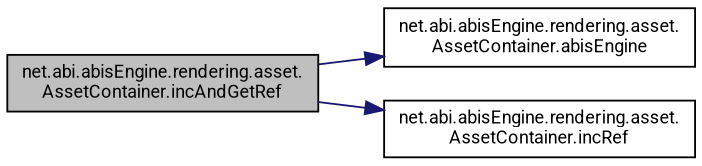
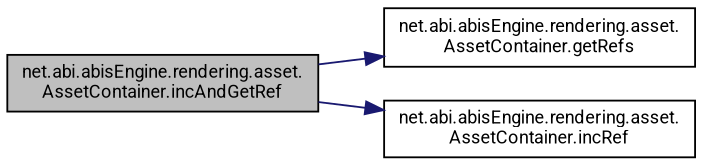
  digraph {
    rankdir=LR
    fontname=Roboto
    node [color=black fillcolor=white fontname=Roboto fontsize=10 shape=record style=filled]
    edge [color=midnightblue fontname=Roboto fontsize=10 labelfontname=Helvetica labelfontsize=10 style=solid]
    n1 [fillcolor=grey75 fontcolor=black height=0.2 label="net.abi.abisEngine.rendering.asset.\lAssetContainer.incAndGetRef" width=0.4]
-   n2 [height=0.2 label="net.abi.abisEngine.rendering.asset.\lAssetContainer.abisEngine" width=0.4]
+   n2 [height=0.2 label="net.abi.abisEngine.rendering.asset.\lAssetContainer.getRefs" width=0.4]
    n3 [height=0.2 label="net.abi.abisEngine.rendering.asset.\lAssetContainer.incRef" width=0.4]
    n1 -> n2
    n1 -> n3
  }
